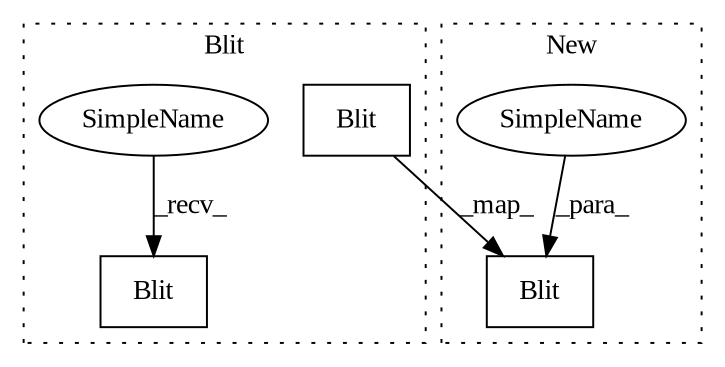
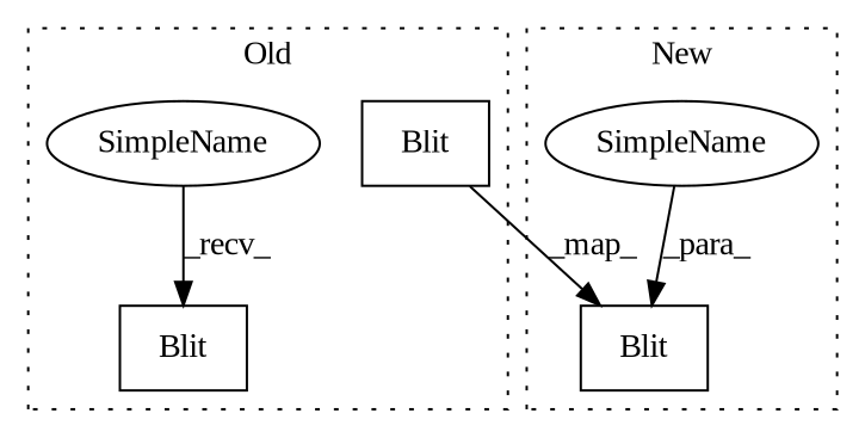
  digraph {
    fontname="Liberation Serif"
    node [a=32 l="5,1" shape=box fontname="Liberation Serif"]
    edge [fontname="Liberation Serif"]
    n1 [label=Blit s="2771,2795"]
    n2 [label=Blit s="2817,2842"]
    n3 [a=42 l=8 label=SimpleName s=2808 shape=ellipse]
    n4 [label=Blit s="3635,3659"]
    n5 [a=42 l=6 label=SimpleName s=3582 shape=ellipse]
    subgraph cluster_1 {
-     label=Blit
+     label=Old
      style=dotted
      n1
      n2
      n3
    }
    subgraph cluster_2 {
      label=New
      style=dotted
      n4
      n5
    }
    n1 -> n4 [label=_map_]
    n3 -> n2 [label=_recv_]
    n5 -> n4 [label=_para_]
  }
